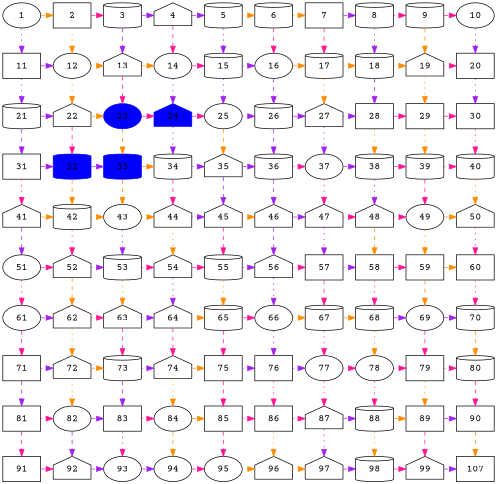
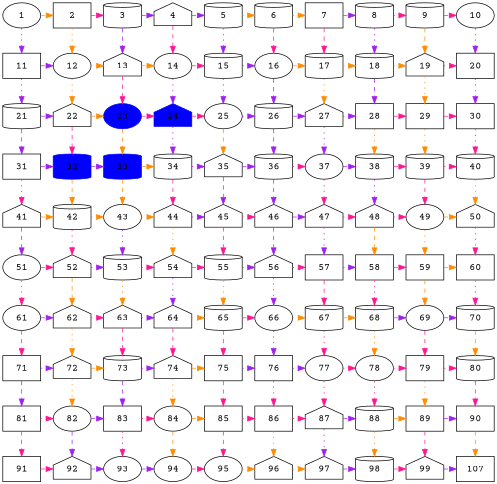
  digraph {
    fontname="Courier Prime"
    rankdir=TB
    node [fillcolor=white fontname="Courier Prime" group=1 shape=cylinder style=filled]
    edge [color=deeppink fontname="Courier Prime" style=dashed]
    1 [shape=ellipse]
    2 [group=2 shape=box]
    3 [group=3]
    4 [group=4 shape=house]
    5 [group=5]
    6 [group=6]
    7 [group=7 shape=box]
    8 [group=8]
    9 [group=9]
    10 [group=0 shape=ellipse]
    11 [shape=box]
    12 [group=2 shape=ellipse]
    13 [group=3 shape=house]
    14 [group=4 shape=ellipse]
    15 [group=5]
    16 [group=6 shape=ellipse]
    17 [group=7]
    18 [group=8]
    19 [group=9 shape=house]
    20 [group=0 shape=box]
    21
    22 [group=2 shape=house]
    23 [color=blue group=3 shape=ellipse fillcolor=""]
    24 [color=blue group=4 shape=house fillcolor=""]
    25 [group=5 shape=ellipse]
    26 [group=6]
    27 [group=7 shape=house]
    28 [group=8 shape=box]
    29 [group=9 shape=box]
    30 [group=0 shape=box]
    31 [shape=box]
    32 [color=blue group=2 fillcolor=""]
    33 [color=blue group=3 fillcolor=""]
    34 [group=4]
    35 [group=5 shape=house]
    36 [group=6]
    37 [group=7 shape=ellipse]
    38 [group=8]
    39 [group=9]
    40 [group=0]
    41 [shape=house]
    42 [group=2]
    43 [group=3 shape=ellipse]
    44 [group=4 shape=house]
    45 [group=5 shape=house]
    46 [group=6 shape=house]
    47 [group=7 shape=house]
    48 [group=8 shape=house]
    49 [group=9 shape=ellipse]
    50 [group=0 shape=house]
    51 [shape=ellipse]
    52 [group=2 shape=house]
    53 [group=3]
    54 [group=4 shape=house]
    55 [group=5]
    56 [group=6 shape=house]
    57 [group=7 shape=box]
    58 [group=8 shape=box]
    59 [group=9 shape=box]
    60 [group=0 shape=box]
    61 [shape=ellipse]
    62 [group=2 shape=house]
    63 [group=3 shape=house]
    64 [group=4 shape=house]
    65 [group=5]
    66 [group=6 shape=ellipse]
    67 [group=7]
    68 [group=8]
    69 [group=9 shape=ellipse]
    70 [group=0]
    71 [shape=box]
    72 [group=2 shape=house]
    73 [group=3]
    74 [group=4 shape=house]
    75 [group=5 shape=box]
    76 [group=6 shape=box]
    77 [group=7 shape=ellipse]
    78 [group=8 shape=ellipse]
    79 [group=9 shape=box]
    80 [group=0]
    81 [shape=box]
    82 [group=2 shape=ellipse]
    83 [group=3 shape=box]
    84 [group=4 shape=ellipse]
    85 [group=5 shape=box]
    86 [group=6 shape=box]
    87 [group=7 shape=house]
    88 [group=8]
    89 [group=9 shape=box]
    90 [group=0 shape=box]
    91 [shape=box]
    92 [group=2 shape=house]
    93 [group=3 shape=ellipse]
    94 [group=4 shape=ellipse]
    95 [group=5 shape=ellipse]
    96 [group=6 shape=house]
    97 [group=7 shape=house]
    98 [group=8]
    99 [group=9 shape=house]
    n100 [group=0 label=107 shape=box]
    subgraph sub_1 {
      rank=same
      1
      2
      3
      4
      5
      6
      7
      8
      9
      10
    }
    subgraph sub_2 {
      rank=same
      11
      12
      13
      14
      15
      16
      17
      18
      19
      20
    }
    subgraph sub_3 {
      rank=same
      21
      22
      23
      24
      25
      26
      27
      28
      29
      30
    }
    subgraph sub_4 {
      rank=same
      31
      32
      33
      34
      35
      36
      37
      38
      39
      40
    }
    subgraph sub_5 {
      rank=same
      41
      42
      43
      44
      45
      46
      47
      48
      49
      50
    }
    subgraph sub_6 {
      rank=same
      51
      52
      53
      54
      55
      56
      57
      58
      59
      60
    }
    subgraph sub_7 {
      rank=same
      61
      62
      63
      64
      65
      66
      67
      68
      69
      70
    }
    subgraph sub_8 {
      rank=same
      71
      72
      73
      74
      75
      76
      77
      78
      79
      80
    }
    subgraph sub_9 {
      rank=same
      81
      82
      83
      84
      85
      86
      87
      88
      89
      90
    }
    subgraph sub_10 {
      rank=same
      91
      92
      93
      94
      95
      96
      97
      98
      99
      n100
    }
    1 -> 2 [color=darkorange]
    1 -> 11 [color=purple style=dotted]
    2 -> 3
    2 -> 12 [color=darkorange style=dotted]
    3 -> 4 [color=purple]
    3 -> 13 [color=purple]
    4 -> 5 [color=purple]
    4 -> 14
    5 -> 6 [color=darkorange style=dotted]
    5 -> 15 [color=purple style=dotted]
    6 -> 7 [color=darkorange style=dotted]
    6 -> 16
    7 -> 8 [color=purple]
    7 -> 17
    8 -> 9 [style=dotted]
    8 -> 18 [color=purple style=dotted]
    9 -> 10
    9 -> 19 [color=darkorange]
    10 -> 20 [color=purple style=dotted]
    11 -> 12 [color=purple]
    11 -> 21 [color=purple style=dotted]
    12 -> 13 [color=darkorange style=dotted]
    12 -> 22 [color=darkorange style=dotted]
    13 -> 14 [color=darkorange]
    13 -> 23
    14 -> 15
    14 -> 24 [color=purple style=dotted]
    15 -> 16 [color=purple style=dotted]
    15 -> 25 [color=purple style=dotted]
    16 -> 17 [color=darkorange]
    16 -> 26 [color=purple]
    17 -> 18 [color=darkorange style=dotted]
    17 -> 27 [color=darkorange style=dotted]
    18 -> 19 [color=darkorange style=dotted]
    18 -> 28 [color=purple]
    19 -> 20 [style=dotted]
    19 -> 29 [color=darkorange style=dotted]
    20 -> 30 [color=purple style=dotted]
    21 -> 22 [color=purple]
    21 -> 31 [color=purple]
    22 -> 23 [color=darkorange]
    22 -> 32
    23 -> 24
    23 -> 33 [color=darkorange]
    24 -> 25
    24 -> 34 [color=purple style=dotted]
    25 -> 26 [color=purple style=dotted]
    25 -> 35 [color=darkorange]
    26 -> 27 [color=purple]
    26 -> 36 [color=purple]
    27 -> 28 [color=purple style=dotted]
    27 -> 37 [color=purple style=dotted]
    28 -> 29
    28 -> 38 [color=darkorange style=dotted]
    29 -> 30
    29 -> 39 [color=darkorange style=dotted]
    30 -> 40 [style=dotted]
    31 -> 32 [color=purple]
    31 -> 41 [style=dotted]
    32 -> 33 [color=purple]
    32 -> 42 [color=darkorange]
    33 -> 34 [color=darkorange]
    33 -> 43 [color=darkorange]
    34 -> 35 [color=purple style=dotted]
    34 -> 44
    35 -> 36 [color=purple]
    35 -> 45 [color=purple]
    36 -> 37 [style=dotted]
    36 -> 46 [color=purple]
    37 -> 38 [color=purple]
    37 -> 47 [style=dotted]
    38 -> 39
    38 -> 48 [color=purple style=dotted]
    39 -> 40 [style=dotted]
    39 -> 49
    40 -> 50 [color=darkorange style=dotted]
    41 -> 42 [color=darkorange]
    41 -> 51 [color=purple]
    42 -> 43 [color=darkorange style=dotted]
    42 -> 52 [style=dotted]
    43 -> 44 [color=darkorange style=dotted]
    43 -> 53 [color=purple style=dotted]
    44 -> 45 [color=purple style=dotted]
    44 -> 54 [color=darkorange style=dotted]
-   45 -> 46 [color=darkorange style=dotted]
+   45 -> 46 [style=dotted]
    45 -> 55
    46 -> 47 [color=purple]
    46 -> 56 [color=purple]
    47 -> 48 [style=dotted]
    47 -> 57 [color=purple style=dotted]
    48 -> 49 [style=dotted]
    48 -> 58 [color=darkorange]
    49 -> 50 [color=darkorange]
    49 -> 59 [color=darkorange style=dotted]
    50 -> 60 [style=dotted]
    51 -> 52
    51 -> 61 [style=dotted]
    52 -> 53 [color=purple style=dotted]
    52 -> 62 [color=darkorange]
    53 -> 54 [style=dotted]
    53 -> 63 [color=darkorange style=dotted]
    54 -> 55
    54 -> 64 [color=purple style=dotted]
    55 -> 56 [color=purple style=dotted]
    55 -> 65 [color=darkorange style=dotted]
    56 -> 57 [style=dotted]
    56 -> 66 [color=purple style=dotted]
    57 -> 58 [color=purple style=dotted]
    57 -> 67
    58 -> 59
    58 -> 68 [style=dotted]
    59 -> 60 [color=darkorange]
    59 -> 69 [color=darkorange]
    60 -> 70 [style=dotted]
    61 -> 62 [color=purple]
    61 -> 71
    62 -> 63 [style=dotted]
    62 -> 72 [color=darkorange style=dotted]
    63 -> 64 [color=purple style=dotted]
    63 -> 73
    64 -> 65 [color=darkorange style=dotted]
    64 -> 74
    65 -> 66
    65 -> 75
    66 -> 67 [color=darkorange style=dotted]
    66 -> 76 [color=purple style=dotted]
    67 -> 68 [color=darkorange]
    67 -> 77 [style=dotted]
    68 -> 69 [color=purple]
    68 -> 78 [color=darkorange style=dotted]
    69 -> 70 [color=purple]
    69 -> 79
    70 -> 80 [color=darkorange]
    71 -> 72 [color=purple style=dotted]
    71 -> 81 [color=purple]
    72 -> 73 [color=darkorange]
    72 -> 82 [color=darkorange style=dotted]
    73 -> 74 [color=purple style=dotted]
    73 -> 83 [color=purple]
    74 -> 75 [color=darkorange]
    74 -> 84 [color=darkorange style=dotted]
    75 -> 76 [color=purple style=dotted]
    75 -> 85
    76 -> 77 [color=purple style=dotted]
    76 -> 86 [style=dotted]
    77 -> 78 [style=dotted]
    77 -> 87 [style=dotted]
    78 -> 79 [style=dotted]
    78 -> 88 [style=dotted]
    79 -> 80 [style=dotted]
    79 -> 89 [color=darkorange style=dotted]
    80 -> 90
    81 -> 82 [style=dotted]
    81 -> 91
    82 -> 83 [color=purple]
    82 -> 92 [color=purple]
    83 -> 84 [style=dotted]
    83 -> 93 [style=dotted]
    84 -> 85 [color=darkorange]
    84 -> 94 [color=darkorange]
    85 -> 86 [style=dotted]
    85 -> 95
    86 -> 87 [style=dotted]
    86 -> 96 [color=darkorange style=dotted]
    87 -> 88 [color=purple]
    87 -> 97 [color=purple style=dotted]
    88 -> 89 [color=darkorange]
    88 -> 98 [color=darkorange style=dotted]
    89 -> 90 [color=purple]
    89 -> 99
    90 -> n100 [color=darkorange]
    91 -> 92
    92 -> 93 [color=purple]
    93 -> 94 [color=purple]
    94 -> 95
    95 -> 96 [color=darkorange style=dotted]
    96 -> 97 [color=darkorange style=dotted]
    97 -> 98 [color=purple]
    98 -> 99
    99 -> n100 [color=purple]
  }
